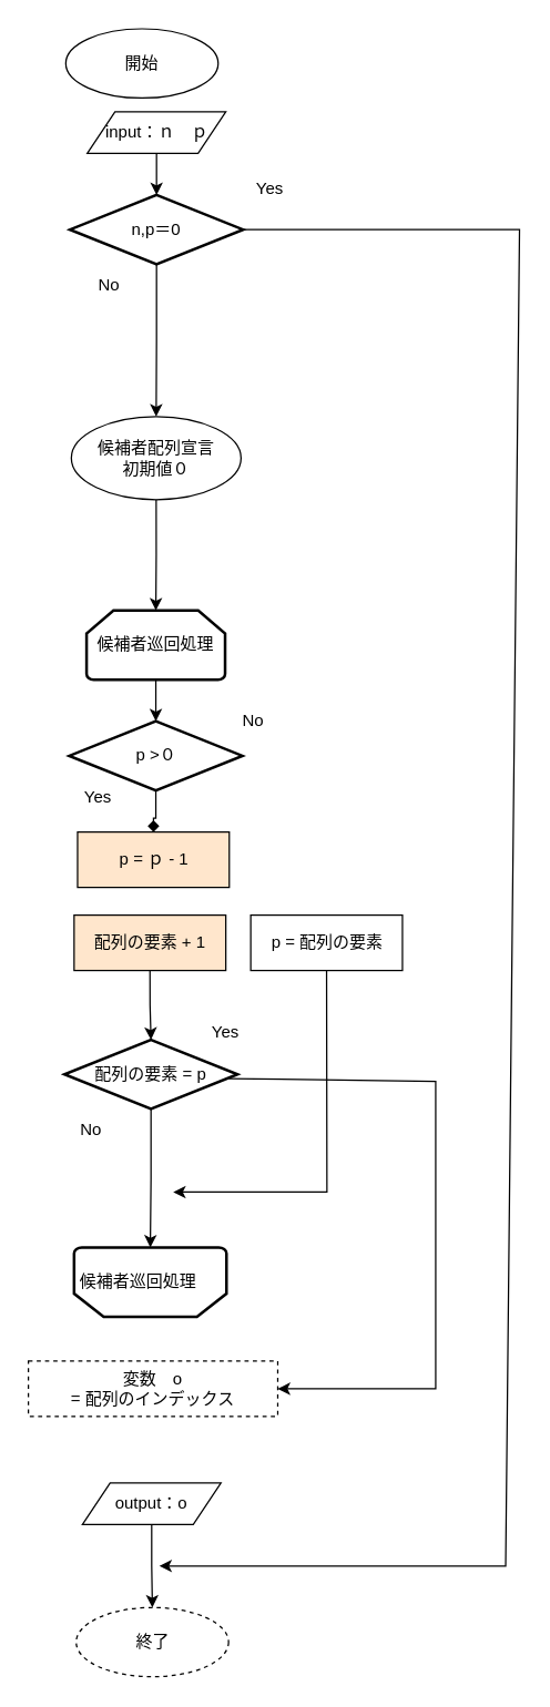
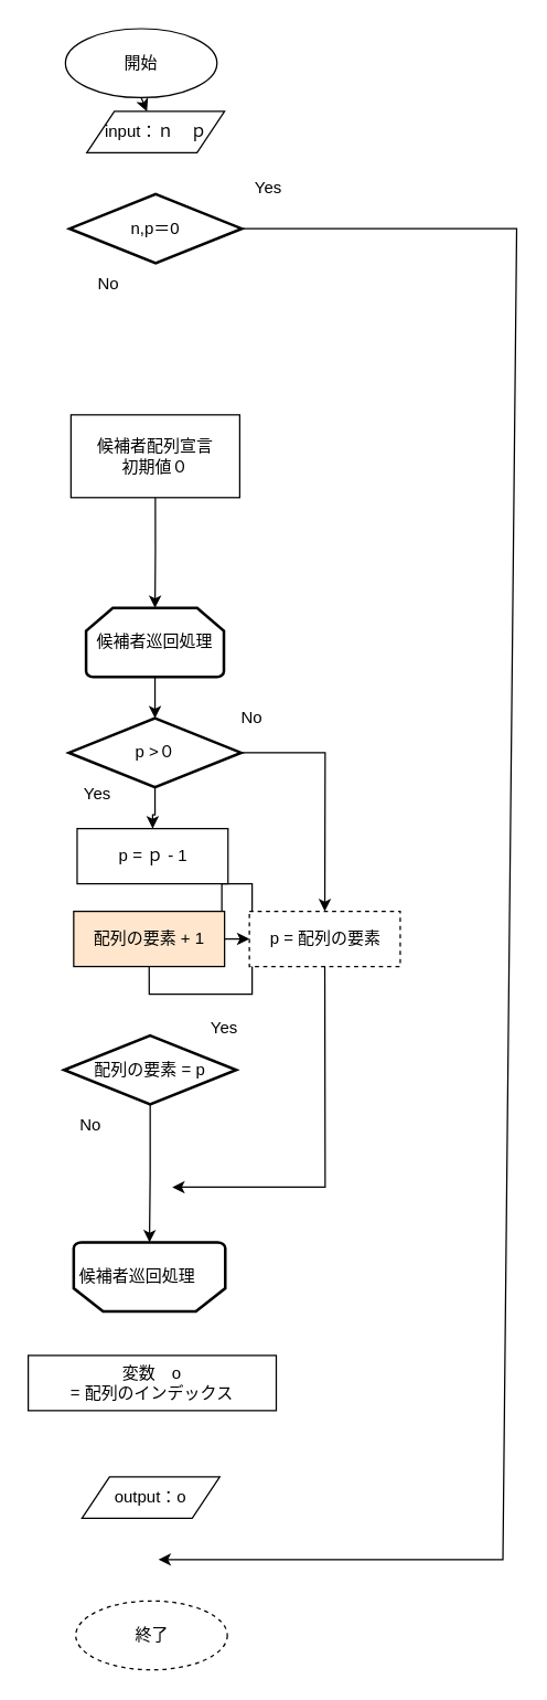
  <mxCell id="0" />
  <mxCell id="1" parent="0" />
  <mxCell id="2" value="開始" style="ellipse;whiteSpace=wrap;html=1;" parent="1" vertex="1"><mxGeometry x="47" y="20" width="110" height="50" as="geometry" /></mxCell>
  <mxCell id="3" value="終了" style="ellipse;whiteSpace=wrap;html=1;dashed=1;" parent="1" vertex="1"><mxGeometry x="54.5" y="1160" width="110" height="50" as="geometry" /></mxCell>
- <mxCell id="4" style="edgeStyle=orthogonalEdgeStyle;rounded=0;orthogonalLoop=1;jettySize=auto;html=1;exitX=0.5;exitY=1;exitDx=0;exitDy=0;entryX=0.5;entryY=0;entryDx=0;entryDy=0;entryPerimeter=0;" parent="1" source="5" target="9" edge="1"><mxGeometry relative="1" as="geometry" /></mxCell>
  <mxCell id="5" value="input：ｎ　ｐ" style="shape=parallelogram;perimeter=parallelogramPerimeter;whiteSpace=wrap;html=1;fixedSize=1;" parent="1" vertex="1"><mxGeometry x="62.5" y="80" width="100" height="30" as="geometry" /></mxCell>
- <mxCell id="6" style="edgeStyle=orthogonalEdgeStyle;rounded=0;orthogonalLoop=1;jettySize=auto;html=1;exitX=0.5;exitY=1;exitDx=0;exitDy=0;entryX=0.5;entryY=0;entryDx=0;entryDy=0;" parent="1" source="7" target="3" edge="1"><mxGeometry relative="1" as="geometry" /></mxCell>
  <mxCell id="7" value="output：o" style="shape=parallelogram;perimeter=parallelogramPerimeter;whiteSpace=wrap;html=1;fixedSize=1;" parent="1" vertex="1"><mxGeometry x="59" y="1070" width="100" height="30" as="geometry" /></mxCell>
- <mxCell id="8" style="edgeStyle=orthogonalEdgeStyle;rounded=0;orthogonalLoop=1;jettySize=auto;html=1;exitX=0.5;exitY=1;exitDx=0;exitDy=0;exitPerimeter=0;entryX=0.5;entryY=0;entryDx=0;entryDy=0;" parent="1" source="9" target="14" edge="1"><mxGeometry relative="1" as="geometry"><mxPoint x="112" y="230" as="targetPoint" /></mxGeometry></mxCell>
  <mxCell id="9" value="n,p＝0" style="strokeWidth=2;html=1;shape=mxgraph.flowchart.decision;whiteSpace=wrap;" parent="1" vertex="1"><mxGeometry x="50" y="140" width="125" height="50" as="geometry" /></mxCell>
  <mxCell id="10" value="" style="endArrow=classic;html=1;rounded=0;exitX=1;exitY=0.5;exitDx=0;exitDy=0;exitPerimeter=0;" parent="1" source="9" edge="1"><mxGeometry width="50" height="50" relative="1" as="geometry"><mxPoint x="294.5" y="290" as="sourcePoint" /><mxPoint x="114.5" y="1130" as="targetPoint" /><Array as="points"><mxPoint x="374.5" y="165" /><mxPoint x="364.5" y="1130" /></Array></mxGeometry></mxCell>
  <mxCell id="11" value="No" style="text;html=1;resizable=0;autosize=1;align=center;verticalAlign=middle;points=[];fillColor=none;strokeColor=none;rounded=0;" parent="1" vertex="1"><mxGeometry x="57.5" y="190" width="40" height="30" as="geometry" /></mxCell>
  <mxCell id="12" value="Yes" style="text;html=1;resizable=0;autosize=1;align=center;verticalAlign=middle;points=[];fillColor=none;strokeColor=none;rounded=0;" parent="1" vertex="1"><mxGeometry x="173.5" y="121" width="40" height="30" as="geometry" /></mxCell>
  <mxCell id="13" style="edgeStyle=orthogonalEdgeStyle;rounded=0;orthogonalLoop=1;jettySize=auto;html=1;exitX=0.5;exitY=1;exitDx=0;exitDy=0;entryX=0.5;entryY=0;entryDx=0;entryDy=0;entryPerimeter=0;" parent="1" source="14" target="21" edge="1"><mxGeometry relative="1" as="geometry"><mxPoint x="119" y="370" as="targetPoint" /></mxGeometry></mxCell>
- <mxCell id="14" value="候補者配列宣言&lt;br&gt;初期値０" style="ellipse;whiteSpace=wrap;html=1;" parent="1" vertex="1"><mxGeometry x="51" y="300" width="122.5" height="60" as="geometry" /></mxCell>
+ <mxCell id="14" value="候補者配列宣言&lt;br&gt;初期値０" style="rounded=0;whiteSpace=wrap;html=1;" parent="1" vertex="1"><mxGeometry x="51" y="300" width="122.5" height="60" as="geometry" /></mxCell>
+ <mxCell id="15" value="" style="endArrow=classic;html=1;rounded=0;startArrow=none;exitX=0.5;exitY=1;exitDx=0;exitDy=0;" parent="1" source="2" target="5" edge="1"><mxGeometry width="50" height="50" relative="1" as="geometry"><mxPoint x="387.5" y="400" as="sourcePoint" /><mxPoint x="327.5" y="250" as="targetPoint" /></mxGeometry></mxCell>
  <mxCell id="16" style="edgeStyle=orthogonalEdgeStyle;rounded=0;orthogonalLoop=1;jettySize=auto;html=1;exitX=0.5;exitY=1;exitDx=0;exitDy=0;exitPerimeter=0;entryX=0.5;entryY=1;entryDx=0;entryDy=0;entryPerimeter=0;" parent="1" source="17" target="18" edge="1"><mxGeometry relative="1" as="geometry" /></mxCell>
  <mxCell id="17" value="配列の要素 = p" style="strokeWidth=2;html=1;shape=mxgraph.flowchart.decision;whiteSpace=wrap;" parent="1" vertex="1"><mxGeometry x="46" y="750" width="125" height="50" as="geometry" /></mxCell>
  <mxCell id="18" value="" style="strokeWidth=2;shape=mxgraph.flowchart.loop_limit;rotation=-180;direction=east;align=center;horizontal=1;whiteSpace=wrap;html=1;" parent="1" vertex="1"><mxGeometry x="53" y="900" width="110" height="50" as="geometry" /></mxCell>
  <mxCell id="19" value="候補者巡回処理" style="text;html=1;align=center;verticalAlign=middle;resizable=0;points=[];autosize=1;strokeColor=none;fillColor=none;" parent="1" vertex="1"><mxGeometry x="44" y="910" width="110" height="30" as="geometry" /></mxCell>
  <mxCell id="20" style="edgeStyle=orthogonalEdgeStyle;rounded=0;orthogonalLoop=1;jettySize=auto;html=1;exitX=0.5;exitY=1;exitDx=0;exitDy=0;exitPerimeter=0;" parent="1" source="21" target="23" edge="1"><mxGeometry relative="1" as="geometry" /></mxCell>
  <mxCell id="21" value="候補者巡回処理" style="strokeWidth=2;html=1;shape=mxgraph.flowchart.loop_limit;whiteSpace=wrap;" parent="1" vertex="1"><mxGeometry x="62" y="440" width="100" height="50" as="geometry" /></mxCell>
- <mxCell id="22" style="edgeStyle=orthogonalEdgeStyle;rounded=0;orthogonalLoop=1;jettySize=auto;html=1;exitX=0.5;exitY=1;exitDx=0;exitDy=0;exitPerimeter=0;endArrow=diamond;" parent="1" source="23" target="26" edge="1"><mxGeometry relative="1" as="geometry" /></mxCell>
+ <mxCell id="22" style="edgeStyle=orthogonalEdgeStyle;rounded=0;orthogonalLoop=1;jettySize=auto;html=1;exitX=0.5;exitY=1;exitDx=0;exitDy=0;exitPerimeter=0;" parent="1" source="23" target="26" edge="1"><mxGeometry relative="1" as="geometry" /></mxCell>
  <mxCell id="23" value="p &amp;gt;０" style="strokeWidth=2;html=1;shape=mxgraph.flowchart.decision;whiteSpace=wrap;" parent="1" vertex="1"><mxGeometry x="49.5" y="520" width="125" height="50" as="geometry" /></mxCell>
  <mxCell id="24" value="Yes" style="text;html=1;resizable=0;autosize=1;align=center;verticalAlign=middle;points=[];fillColor=none;strokeColor=none;rounded=0;" parent="1" vertex="1"><mxGeometry x="49.5" y="560" width="40" height="30" as="geometry" /></mxCell>
  <mxCell id="25" value="No" style="text;html=1;resizable=0;autosize=1;align=center;verticalAlign=middle;points=[];fillColor=none;strokeColor=none;rounded=0;" parent="1" vertex="1"><mxGeometry x="162" y="505" width="40" height="30" as="geometry" /></mxCell>
- <mxCell id="26" value="p = ｐ - 1" style="rounded=0;whiteSpace=wrap;html=1;fillColor=#ffe6cc;" parent="1" vertex="1"><mxGeometry x="55.5" y="600" width="109.5" height="40" as="geometry" /></mxCell>
- <mxCell id="27" style="edgeStyle=orthogonalEdgeStyle;rounded=0;orthogonalLoop=1;jettySize=auto;html=1;exitX=0.5;exitY=1;exitDx=0;exitDy=0;entryX=0.5;entryY=0;entryDx=0;entryDy=0;entryPerimeter=0;" parent="1" source="28" target="17" edge="1"><mxGeometry relative="1" as="geometry" /></mxCell>
+ <mxCell id="26" value="p = ｐ - 1" style="rounded=0;whiteSpace=wrap;html=1;" parent="1" vertex="1"><mxGeometry x="55.5" y="600" width="109.5" height="40" as="geometry" /></mxCell>
+ <mxCell id="27" style="edgeStyle=orthogonalEdgeStyle;rounded=0;orthogonalLoop=1;jettySize=auto;html=1;exitX=0.5;exitY=1;exitDx=0;exitDy=0;" parent="1" source="28" target="30" edge="1"><mxGeometry relative="1" as="geometry" /></mxCell>
  <mxCell id="28" value="配列の要素 + 1" style="rounded=0;whiteSpace=wrap;html=1;fillColor=#ffe6cc;" parent="1" vertex="1"><mxGeometry x="53" y="660" width="109.5" height="40" as="geometry" /></mxCell>
- <mxCell id="30" value="p = 配列の要素" style="rounded=0;whiteSpace=wrap;html=1;" parent="1" vertex="1"><mxGeometry x="180.5" y="660" width="109.5" height="40" as="geometry" /></mxCell>
+ <mxCell id="29" value="" style="endArrow=classic;html=1;rounded=0;exitX=1;exitY=0.5;exitDx=0;exitDy=0;exitPerimeter=0;entryX=0.5;entryY=0;entryDx=0;entryDy=0;" parent="1" source="23" target="30" edge="1"><mxGeometry width="50" height="50" relative="1" as="geometry"><mxPoint x="192" y="175" as="sourcePoint" /><mxPoint x="294.5" y="600" as="targetPoint" /><Array as="points"><mxPoint x="235.5" y="545" /></Array></mxGeometry></mxCell>
+ <mxCell id="30" value="p = 配列の要素" style="rounded=0;whiteSpace=wrap;html=1;dashed=1;" parent="1" vertex="1"><mxGeometry x="180.5" y="660" width="109.5" height="40" as="geometry" /></mxCell>
  <mxCell id="31" value="" style="endArrow=classic;html=1;rounded=0;exitX=0.5;exitY=1;exitDx=0;exitDy=0;" parent="1" source="30" edge="1"><mxGeometry width="50" height="50" relative="1" as="geometry"><mxPoint x="184.5" y="555" as="sourcePoint" /><mxPoint x="124.5" y="860" as="targetPoint" /><Array as="points"><mxPoint x="235.5" y="860" /></Array></mxGeometry></mxCell>
  <mxCell id="32" value="Yes" style="text;html=1;resizable=0;autosize=1;align=center;verticalAlign=middle;points=[];fillColor=none;strokeColor=none;rounded=0;" parent="1" vertex="1"><mxGeometry x="142" y="730" width="40" height="30" as="geometry" /></mxCell>
  <mxCell id="33" value="No" style="text;html=1;resizable=0;autosize=1;align=center;verticalAlign=middle;points=[];fillColor=none;strokeColor=none;rounded=0;" parent="1" vertex="1"><mxGeometry x="44.5" y="800" width="40" height="30" as="geometry" /></mxCell>
- <mxCell id="34" value="" style="endArrow=classic;html=1;rounded=0;entryX=1;entryY=0.5;entryDx=0;entryDy=0;exitX=0.95;exitY=0.56;exitDx=0;exitDy=0;exitPerimeter=0;" parent="1" source="17" target="35" edge="1"><mxGeometry width="50" height="50" relative="1" as="geometry"><mxPoint x="184" y="780" as="sourcePoint" /><mxPoint x="144" y="1085" as="targetPoint" /><Array as="points"><mxPoint x="314" y="780" /><mxPoint x="314" y="1002" /></Array></mxGeometry></mxCell>
- <mxCell id="35" value="変数　o&lt;br&gt;= 配列のインデックス" style="rounded=0;whiteSpace=wrap;html=1;dashed=1;" parent="1" vertex="1"><mxGeometry x="20" y="982" width="180" height="40" as="geometry" /></mxCell>
+ <mxCell id="35" value="変数　o&lt;br&gt;= 配列のインデックス" style="rounded=0;whiteSpace=wrap;html=1;" parent="1" vertex="1"><mxGeometry x="20" y="982" width="180" height="40" as="geometry" /></mxCell>
